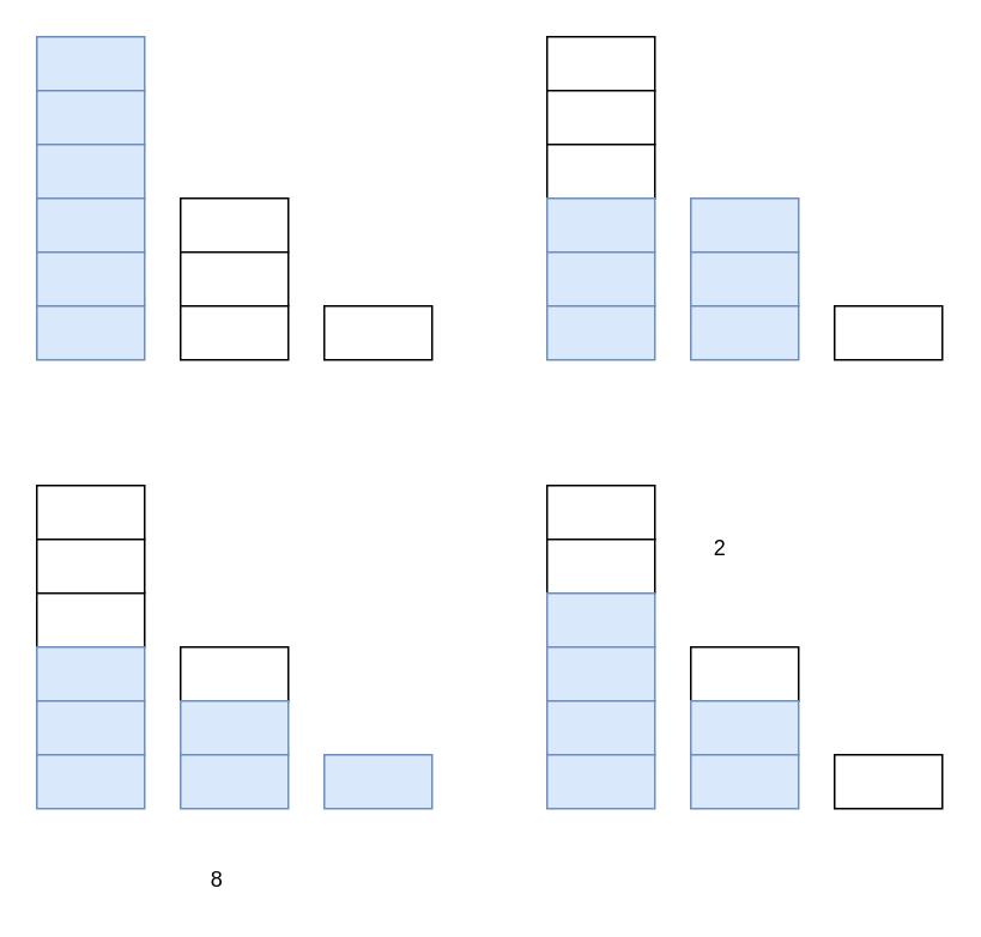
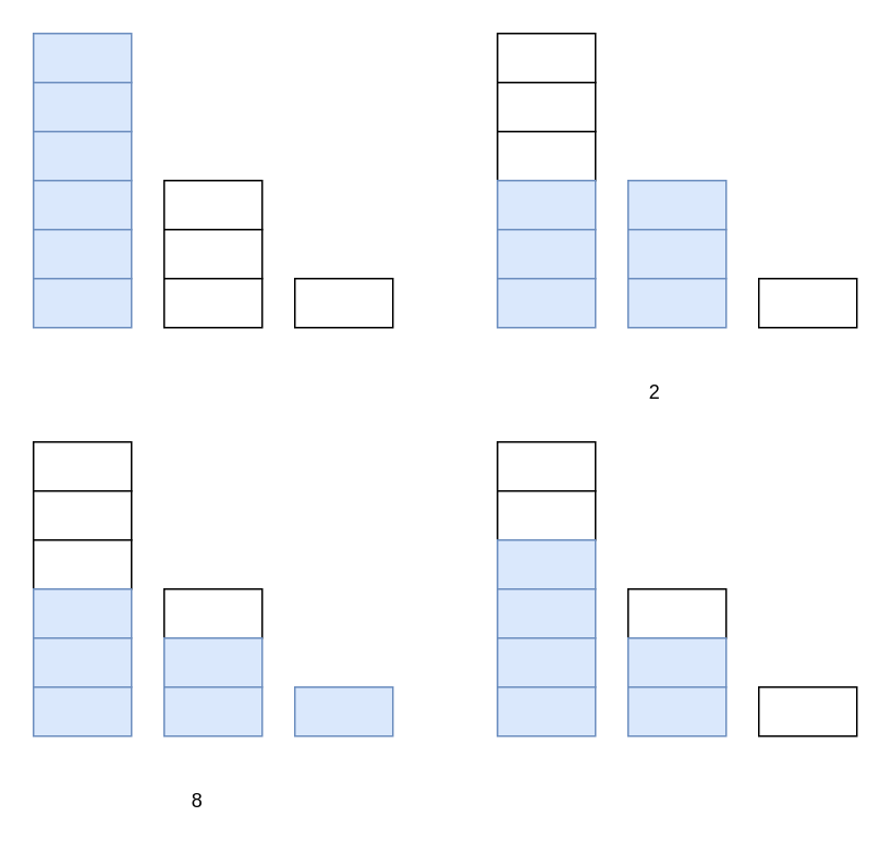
  <mxCell id="0" />
  <mxCell id="1" parent="0" />
  <mxCell id="2" value="" style="rounded=0;whiteSpace=wrap;html=1;fillColor=#dae8fc;strokeColor=#6c8ebf;" vertex="1" parent="1"><mxGeometry x="20" y="20" width="60" height="30" as="geometry" /></mxCell>
  <mxCell id="3" value="" style="rounded=0;whiteSpace=wrap;html=1;fillColor=#dae8fc;strokeColor=#6c8ebf;" vertex="1" parent="1"><mxGeometry x="20" y="50" width="60" height="30" as="geometry" /></mxCell>
  <mxCell id="4" value="" style="rounded=0;whiteSpace=wrap;html=1;fillColor=#dae8fc;strokeColor=#6c8ebf;" vertex="1" parent="1"><mxGeometry x="20" y="80" width="60" height="30" as="geometry" /></mxCell>
  <mxCell id="5" value="" style="rounded=0;whiteSpace=wrap;html=1;fillColor=#dae8fc;strokeColor=#6c8ebf;" vertex="1" parent="1"><mxGeometry x="20" y="110" width="60" height="30" as="geometry" /></mxCell>
  <mxCell id="6" value="" style="rounded=0;whiteSpace=wrap;html=1;fillColor=#dae8fc;strokeColor=#6c8ebf;" vertex="1" parent="1"><mxGeometry x="20" y="140" width="60" height="30" as="geometry" /></mxCell>
  <mxCell id="7" value="" style="rounded=0;whiteSpace=wrap;html=1;fillColor=#dae8fc;strokeColor=#6c8ebf;" vertex="1" parent="1"><mxGeometry x="20" y="170" width="60" height="30" as="geometry" /></mxCell>
  <mxCell id="8" value="" style="rounded=0;whiteSpace=wrap;html=1;" vertex="1" parent="1"><mxGeometry x="100" y="110" width="60" height="30" as="geometry" /></mxCell>
  <mxCell id="9" value="" style="rounded=0;whiteSpace=wrap;html=1;" vertex="1" parent="1"><mxGeometry x="100" y="140" width="60" height="30" as="geometry" /></mxCell>
  <mxCell id="10" value="" style="rounded=0;whiteSpace=wrap;html=1;" vertex="1" parent="1"><mxGeometry x="100" y="170" width="60" height="30" as="geometry" /></mxCell>
  <mxCell id="11" value="" style="rounded=0;whiteSpace=wrap;html=1;" vertex="1" parent="1"><mxGeometry x="180" y="170" width="60" height="30" as="geometry" /></mxCell>
  <mxCell id="12" value="" style="rounded=0;whiteSpace=wrap;html=1;" vertex="1" parent="1"><mxGeometry x="304" y="20" width="60" height="30" as="geometry" /></mxCell>
  <mxCell id="13" value="" style="rounded=0;whiteSpace=wrap;html=1;" vertex="1" parent="1"><mxGeometry x="304" y="50" width="60" height="30" as="geometry" /></mxCell>
  <mxCell id="14" value="" style="rounded=0;whiteSpace=wrap;html=1;" vertex="1" parent="1"><mxGeometry x="304" y="80" width="60" height="30" as="geometry" /></mxCell>
  <mxCell id="15" value="" style="rounded=0;whiteSpace=wrap;html=1;fillColor=#dae8fc;strokeColor=#6c8ebf;" vertex="1" parent="1"><mxGeometry x="304" y="110" width="60" height="30" as="geometry" /></mxCell>
  <mxCell id="16" value="" style="rounded=0;whiteSpace=wrap;html=1;fillColor=#dae8fc;strokeColor=#6c8ebf;" vertex="1" parent="1"><mxGeometry x="304" y="140" width="60" height="30" as="geometry" /></mxCell>
  <mxCell id="17" value="" style="rounded=0;whiteSpace=wrap;html=1;fillColor=#dae8fc;strokeColor=#6c8ebf;" vertex="1" parent="1"><mxGeometry x="304" y="170" width="60" height="30" as="geometry" /></mxCell>
  <mxCell id="18" value="" style="rounded=0;whiteSpace=wrap;html=1;fillColor=#dae8fc;strokeColor=#6c8ebf;" vertex="1" parent="1"><mxGeometry x="384" y="110" width="60" height="30" as="geometry" /></mxCell>
  <mxCell id="19" value="" style="rounded=0;whiteSpace=wrap;html=1;fillColor=#dae8fc;strokeColor=#6c8ebf;" vertex="1" parent="1"><mxGeometry x="384" y="140" width="60" height="30" as="geometry" /></mxCell>
  <mxCell id="20" value="" style="rounded=0;whiteSpace=wrap;html=1;fillColor=#dae8fc;strokeColor=#6c8ebf;" vertex="1" parent="1"><mxGeometry x="384" y="170" width="60" height="30" as="geometry" /></mxCell>
  <mxCell id="21" value="" style="rounded=0;whiteSpace=wrap;html=1;" vertex="1" parent="1"><mxGeometry x="464" y="170" width="60" height="30" as="geometry" /></mxCell>
- <mxCell id="22" value="2" style="text;html=1;align=center;verticalAlign=middle;resizable=0;points=[];autosize=1;strokeColor=none;" vertex="1" parent="1"><mxGeometry x="390" y="295" width="20" height="20" as="geometry" /></mxCell>
+ <mxCell id="22" value="2" style="text;html=1;align=center;verticalAlign=middle;resizable=0;points=[];autosize=1;strokeColor=none;" vertex="1" parent="1"><mxGeometry x="390" y="230" width="20" height="20" as="geometry" /></mxCell>
  <mxCell id="23" value="" style="rounded=0;whiteSpace=wrap;html=1;" vertex="1" parent="1"><mxGeometry x="20" y="270" width="60" height="30" as="geometry" /></mxCell>
  <mxCell id="24" value="" style="rounded=0;whiteSpace=wrap;html=1;" vertex="1" parent="1"><mxGeometry x="20" y="300" width="60" height="30" as="geometry" /></mxCell>
  <mxCell id="25" value="" style="rounded=0;whiteSpace=wrap;html=1;" vertex="1" parent="1"><mxGeometry x="20" y="330" width="60" height="30" as="geometry" /></mxCell>
  <mxCell id="26" value="" style="rounded=0;whiteSpace=wrap;html=1;fillColor=#dae8fc;strokeColor=#6c8ebf;" vertex="1" parent="1"><mxGeometry x="20" y="360" width="60" height="30" as="geometry" /></mxCell>
  <mxCell id="27" value="" style="rounded=0;whiteSpace=wrap;html=1;fillColor=#dae8fc;strokeColor=#6c8ebf;" vertex="1" parent="1"><mxGeometry x="20" y="390" width="60" height="30" as="geometry" /></mxCell>
  <mxCell id="28" value="" style="rounded=0;whiteSpace=wrap;html=1;fillColor=#dae8fc;strokeColor=#6c8ebf;" vertex="1" parent="1"><mxGeometry x="20" y="420" width="60" height="30" as="geometry" /></mxCell>
  <mxCell id="29" value="" style="rounded=0;whiteSpace=wrap;html=1;" vertex="1" parent="1"><mxGeometry x="100" y="360" width="60" height="30" as="geometry" /></mxCell>
  <mxCell id="30" value="" style="rounded=0;whiteSpace=wrap;html=1;fillColor=#dae8fc;strokeColor=#6c8ebf;" vertex="1" parent="1"><mxGeometry x="100" y="390" width="60" height="30" as="geometry" /></mxCell>
  <mxCell id="31" value="" style="rounded=0;whiteSpace=wrap;html=1;fillColor=#dae8fc;strokeColor=#6c8ebf;" vertex="1" parent="1"><mxGeometry x="100" y="420" width="60" height="30" as="geometry" /></mxCell>
  <mxCell id="32" value="" style="rounded=0;whiteSpace=wrap;html=1;fillColor=#dae8fc;strokeColor=#6c8ebf;" vertex="1" parent="1"><mxGeometry x="180" y="420" width="60" height="30" as="geometry" /></mxCell>
  <mxCell id="33" value="" style="rounded=0;whiteSpace=wrap;html=1;" vertex="1" parent="1"><mxGeometry x="304" y="270" width="60" height="30" as="geometry" /></mxCell>
  <mxCell id="34" value="" style="rounded=0;whiteSpace=wrap;html=1;" vertex="1" parent="1"><mxGeometry x="304" y="300" width="60" height="30" as="geometry" /></mxCell>
  <mxCell id="35" value="" style="rounded=0;whiteSpace=wrap;html=1;fillColor=#dae8fc;strokeColor=#6c8ebf;" vertex="1" parent="1"><mxGeometry x="304" y="330" width="60" height="30" as="geometry" /></mxCell>
  <mxCell id="36" value="" style="rounded=0;whiteSpace=wrap;html=1;fillColor=#dae8fc;strokeColor=#6c8ebf;" vertex="1" parent="1"><mxGeometry x="304" y="360" width="60" height="30" as="geometry" /></mxCell>
  <mxCell id="37" value="" style="rounded=0;whiteSpace=wrap;html=1;fillColor=#dae8fc;strokeColor=#6c8ebf;" vertex="1" parent="1"><mxGeometry x="304" y="390" width="60" height="30" as="geometry" /></mxCell>
  <mxCell id="38" value="" style="rounded=0;whiteSpace=wrap;html=1;fillColor=#dae8fc;strokeColor=#6c8ebf;" vertex="1" parent="1"><mxGeometry x="304" y="420" width="60" height="30" as="geometry" /></mxCell>
  <mxCell id="39" value="" style="rounded=0;whiteSpace=wrap;html=1;" vertex="1" parent="1"><mxGeometry x="384" y="360" width="60" height="30" as="geometry" /></mxCell>
  <mxCell id="40" value="" style="rounded=0;whiteSpace=wrap;html=1;fillColor=#dae8fc;strokeColor=#6c8ebf;" vertex="1" parent="1"><mxGeometry x="384" y="390" width="60" height="30" as="geometry" /></mxCell>
  <mxCell id="41" value="" style="rounded=0;whiteSpace=wrap;html=1;fillColor=#dae8fc;strokeColor=#6c8ebf;" vertex="1" parent="1"><mxGeometry x="384" y="420" width="60" height="30" as="geometry" /></mxCell>
  <mxCell id="42" value="" style="rounded=0;whiteSpace=wrap;html=1;" vertex="1" parent="1"><mxGeometry x="464" y="420" width="60" height="30" as="geometry" /></mxCell>
  <mxCell id="43" value="8" style="text;html=1;align=center;verticalAlign=middle;resizable=0;points=[];autosize=1;strokeColor=none;" vertex="1" parent="1"><mxGeometry x="110" y="480" width="20" height="20" as="geometry" /></mxCell>
